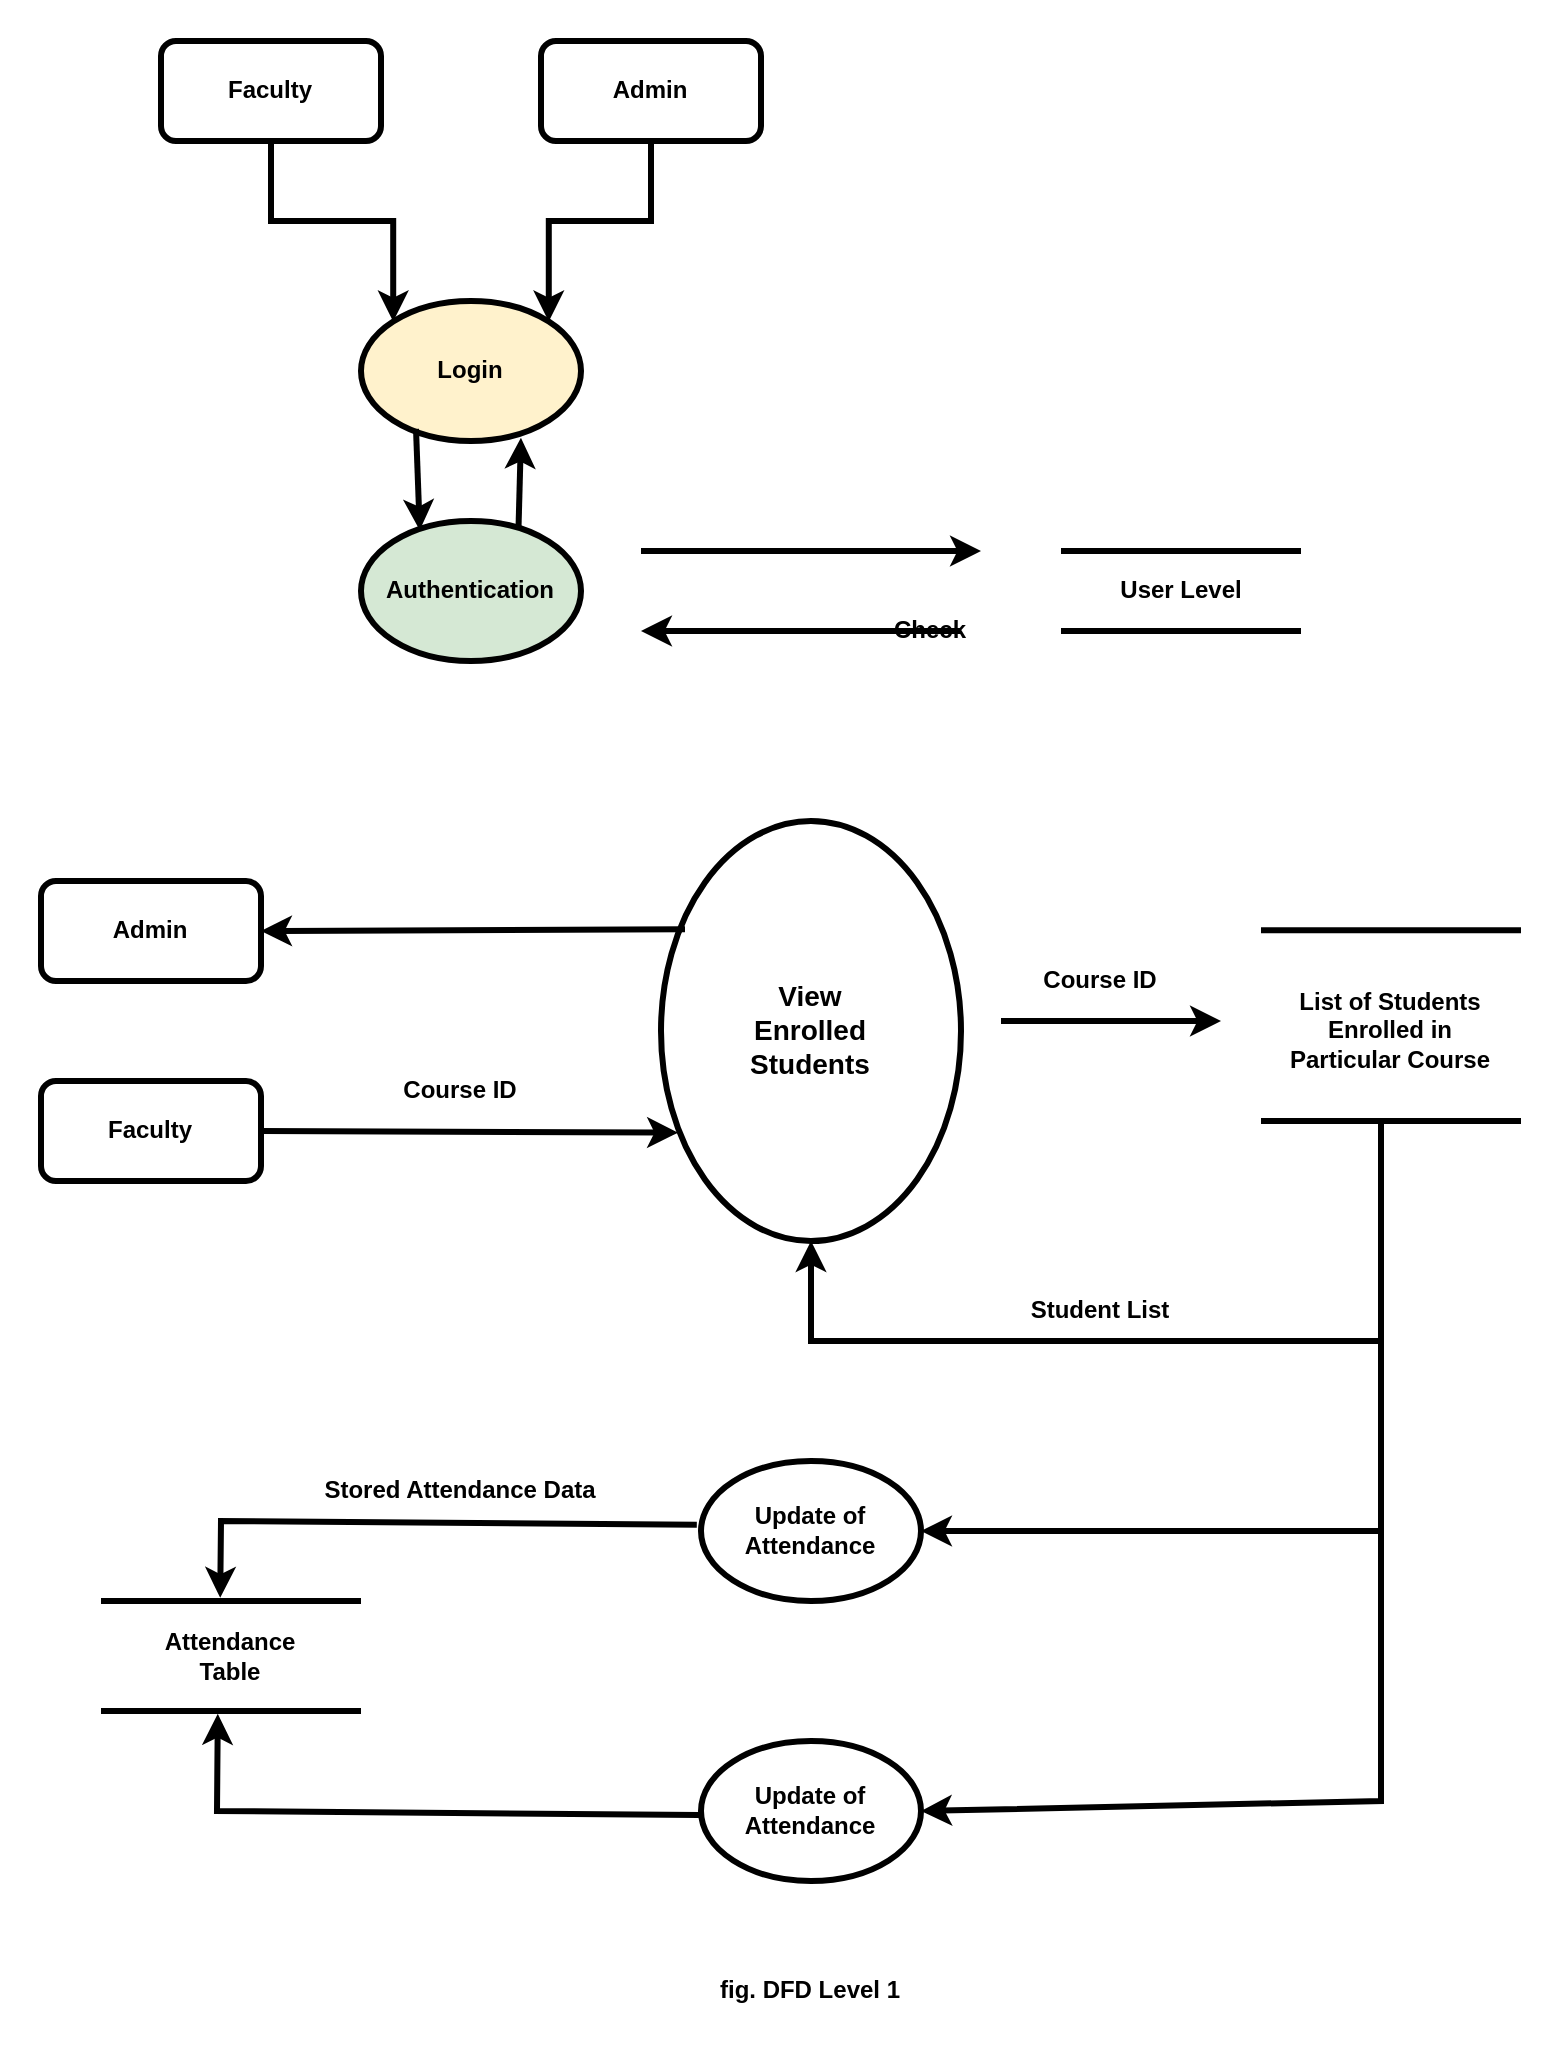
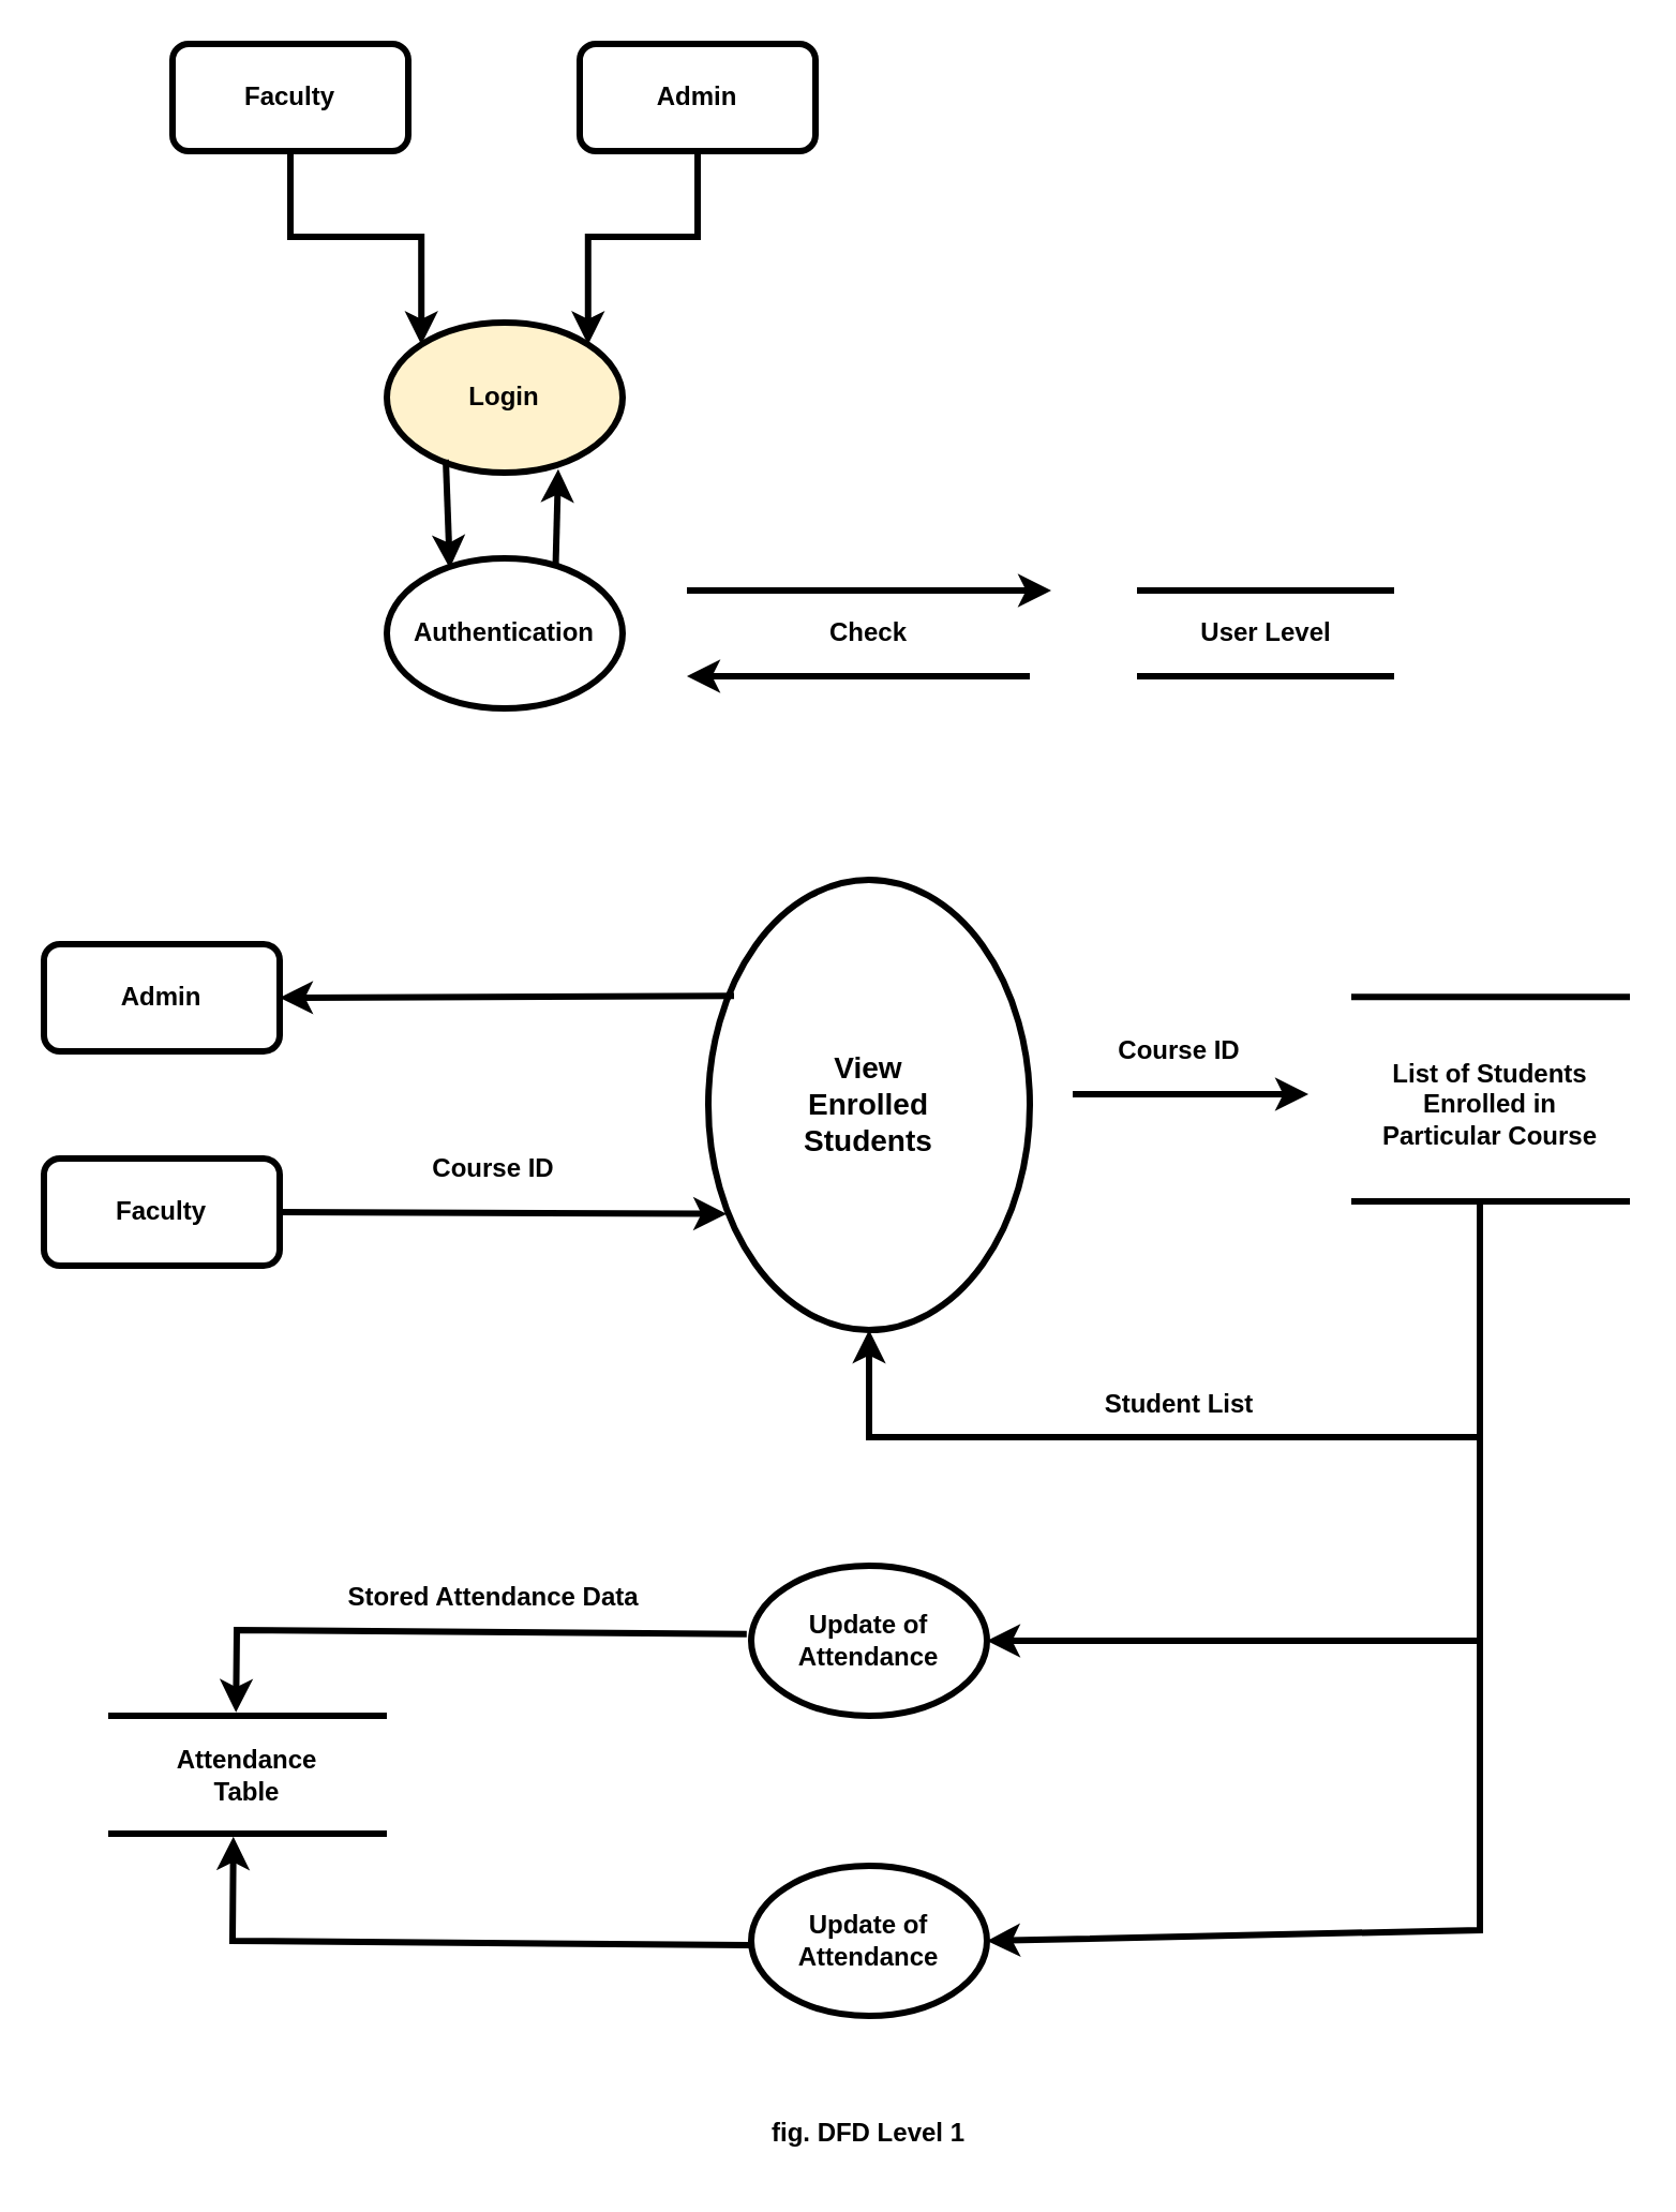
  <mxCell id="0" />
  <mxCell id="1" parent="0" />
  <mxCell id="2" style="edgeStyle=orthogonalEdgeStyle;rounded=0;orthogonalLoop=1;jettySize=auto;html=1;exitX=0.5;exitY=1;exitDx=0;exitDy=0;entryX=0;entryY=0;entryDx=0;entryDy=0;strokeWidth=3;" edge="1" parent="1" source="3" target="4"><mxGeometry relative="1" as="geometry" /></mxCell>
  <mxCell id="3" value="&lt;b&gt;Faculty&lt;/b&gt;" style="rounded=1;whiteSpace=wrap;html=1;strokeWidth=3;" vertex="1" parent="1"><mxGeometry x="80" y="20" width="110" height="50" as="geometry" /></mxCell>
  <mxCell id="4" value="&lt;b&gt;Login&lt;/b&gt;" style="ellipse;whiteSpace=wrap;html=1;strokeWidth=3;fillColor=#fff2cc;" vertex="1" parent="1"><mxGeometry x="180" y="150" width="110" height="70" as="geometry" /></mxCell>
- <mxCell id="5" value="&lt;b&gt;Authentication&lt;/b&gt;" style="ellipse;whiteSpace=wrap;html=1;strokeWidth=3;fillColor=#d5e8d4;" vertex="1" parent="1"><mxGeometry x="180" y="260" width="110" height="70" as="geometry" /></mxCell>
+ <mxCell id="5" value="&lt;b&gt;Authentication&lt;/b&gt;" style="ellipse;whiteSpace=wrap;html=1;strokeWidth=3;" vertex="1" parent="1"><mxGeometry x="180" y="260" width="110" height="70" as="geometry" /></mxCell>
  <mxCell id="6" style="edgeStyle=orthogonalEdgeStyle;rounded=0;orthogonalLoop=1;jettySize=auto;html=1;exitX=0.5;exitY=1;exitDx=0;exitDy=0;entryX=1;entryY=0;entryDx=0;entryDy=0;strokeWidth=3;" edge="1" parent="1" source="7" target="4"><mxGeometry relative="1" as="geometry" /></mxCell>
  <mxCell id="7" value="&lt;b&gt;Admin&lt;/b&gt;" style="rounded=1;whiteSpace=wrap;html=1;strokeWidth=3;" vertex="1" parent="1"><mxGeometry x="270" y="20" width="110" height="50" as="geometry" /></mxCell>
  <mxCell id="8" value="" style="endArrow=classic;html=1;rounded=0;entryX=0.267;entryY=0.066;entryDx=0;entryDy=0;entryPerimeter=0;exitX=0.25;exitY=0.914;exitDx=0;exitDy=0;exitPerimeter=0;strokeWidth=3;" edge="1" parent="1" source="4" target="5"><mxGeometry width="50" height="50" relative="1" as="geometry"><mxPoint x="210" y="229.36" as="sourcePoint" /><mxPoint x="210" y="260" as="targetPoint" /></mxGeometry></mxCell>
  <mxCell id="9" value="" style="endArrow=classic;html=1;rounded=0;exitX=0.716;exitY=0.048;exitDx=0;exitDy=0;exitPerimeter=0;entryX=0.727;entryY=0.977;entryDx=0;entryDy=0;entryPerimeter=0;strokeWidth=3;" edge="1" parent="1" source="5" target="4"><mxGeometry width="50" height="50" relative="1" as="geometry"><mxPoint x="290" y="230" as="sourcePoint" /><mxPoint x="340" y="180" as="targetPoint" /></mxGeometry></mxCell>
  <mxCell id="10" value="" style="group" connectable="0" vertex="1" parent="1"><mxGeometry x="530" y="275" width="120" height="40" as="geometry" /></mxCell>
  <mxCell id="11" value="" style="endArrow=none;html=1;rounded=0;strokeWidth=3;" edge="1" parent="10"><mxGeometry width="50" height="50" relative="1" as="geometry"><mxPoint as="sourcePoint" /><mxPoint x="120" as="targetPoint" /></mxGeometry></mxCell>
  <mxCell id="12" value="" style="endArrow=none;html=1;rounded=0;strokeWidth=3;" edge="1" parent="10"><mxGeometry width="50" height="50" relative="1" as="geometry"><mxPoint y="40" as="sourcePoint" /><mxPoint x="120" y="40" as="targetPoint" /></mxGeometry></mxCell>
  <mxCell id="13" value="&lt;b&gt;User Level&lt;/b&gt;" style="text;html=1;align=center;verticalAlign=middle;resizable=0;points=[];autosize=1;strokeColor=none;fillColor=none;" vertex="1" parent="10"><mxGeometry x="20" y="5" width="80" height="30" as="geometry" /></mxCell>
  <mxCell id="14" value="" style="endArrow=classic;html=1;rounded=0;strokeWidth=3;" edge="1" parent="1"><mxGeometry width="50" height="50" relative="1" as="geometry"><mxPoint x="320" y="275" as="sourcePoint" /><mxPoint x="490" y="275" as="targetPoint" /></mxGeometry></mxCell>
  <mxCell id="15" value="" style="endArrow=classic;html=1;rounded=0;fontStyle=1;strokeWidth=3;" edge="1" parent="1"><mxGeometry width="50" height="50" relative="1" as="geometry"><mxPoint x="480" y="315" as="sourcePoint" /><mxPoint x="320" y="315" as="targetPoint" /></mxGeometry></mxCell>
- <mxCell id="16" value="&lt;b&gt;Check&lt;/b&gt;" style="text;strokeColor=none;align=center;fillColor=none;html=1;verticalAlign=middle;whiteSpace=wrap;rounded=0;" vertex="1" parent="1"><mxGeometry x="435" y="300" width="60" height="30" as="geometry" /></mxCell>
+ <mxCell id="16" value="&lt;b&gt;Check&lt;/b&gt;" style="text;strokeColor=none;align=center;fillColor=none;html=1;verticalAlign=middle;whiteSpace=wrap;rounded=0;" vertex="1" parent="1"><mxGeometry x="375" y="280" width="60" height="30" as="geometry" /></mxCell>
  <mxCell id="17" value="&lt;font style=&quot;font-size: 14px;&quot;&gt;&lt;b&gt;View&lt;/b&gt;&lt;/font&gt;&lt;div style=&quot;font-size: 14px;&quot;&gt;&lt;font style=&quot;font-size: 14px;&quot;&gt;&lt;b&gt;Enrolled&lt;/b&gt;&lt;/font&gt;&lt;/div&gt;&lt;div style=&quot;font-size: 14px;&quot;&gt;&lt;font style=&quot;font-size: 14px;&quot;&gt;&lt;b&gt;Students&lt;/b&gt;&lt;/font&gt;&lt;/div&gt;" style="ellipse;whiteSpace=wrap;html=1;strokeWidth=3;" vertex="1" parent="1"><mxGeometry x="330" y="410" width="150" height="210" as="geometry" /></mxCell>
  <mxCell id="18" value="&lt;b&gt;Admin&lt;/b&gt;" style="rounded=1;whiteSpace=wrap;html=1;strokeWidth=3;" vertex="1" parent="1"><mxGeometry x="20" y="440" width="110" height="50" as="geometry" /></mxCell>
  <mxCell id="19" value="&lt;b&gt;Faculty&lt;/b&gt;" style="rounded=1;whiteSpace=wrap;html=1;strokeWidth=3;" vertex="1" parent="1"><mxGeometry x="20" y="540" width="110" height="50" as="geometry" /></mxCell>
  <mxCell id="20" value="" style="endArrow=classic;html=1;rounded=0;entryX=1;entryY=0.5;entryDx=0;entryDy=0;exitX=0.08;exitY=0.258;exitDx=0;exitDy=0;exitPerimeter=0;strokeWidth=3;" edge="1" parent="1" source="17" target="18"><mxGeometry width="50" height="50" relative="1" as="geometry"><mxPoint x="300" y="460" as="sourcePoint" /><mxPoint x="250" y="520" as="targetPoint" /></mxGeometry></mxCell>
  <mxCell id="21" value="" style="endArrow=classic;html=1;rounded=0;exitX=1;exitY=0.5;exitDx=0;exitDy=0;strokeWidth=3;entryX=0.057;entryY=0.742;entryDx=0;entryDy=0;entryPerimeter=0;" edge="1" parent="1" source="19" target="17"><mxGeometry width="50" height="50" relative="1" as="geometry"><mxPoint x="200" y="570" as="sourcePoint" /><mxPoint x="340" y="560" as="targetPoint" /></mxGeometry></mxCell>
  <mxCell id="22" value="&lt;b&gt;Course ID&lt;/b&gt;" style="text;strokeColor=none;align=center;fillColor=none;html=1;verticalAlign=middle;whiteSpace=wrap;rounded=0;" vertex="1" parent="1"><mxGeometry x="200" y="530" width="60" height="30" as="geometry" /></mxCell>
  <mxCell id="23" value="&lt;b&gt;List of Students&lt;br&gt;Enrolled in&lt;br&gt;Particular Course&lt;/b&gt;" style="text;strokeColor=none;align=center;fillColor=none;html=1;verticalAlign=middle;whiteSpace=wrap;rounded=0;" vertex="1" parent="1"><mxGeometry x="640" y="475" width="110" height="80" as="geometry" /></mxCell>
  <mxCell id="24" value="" style="endArrow=none;html=1;rounded=0;strokeWidth=3;" edge="1" parent="1"><mxGeometry width="50" height="50" relative="1" as="geometry"><mxPoint x="630" y="464.57" as="sourcePoint" /><mxPoint x="760" y="464.57" as="targetPoint" /></mxGeometry></mxCell>
  <mxCell id="25" value="" style="endArrow=none;html=1;rounded=0;strokeWidth=3;" edge="1" parent="1"><mxGeometry width="50" height="50" relative="1" as="geometry"><mxPoint x="630" y="560" as="sourcePoint" /><mxPoint x="760" y="560" as="targetPoint" /></mxGeometry></mxCell>
  <mxCell id="26" value="" style="endArrow=classic;html=1;rounded=0;strokeWidth=3;" edge="1" parent="1"><mxGeometry width="50" height="50" relative="1" as="geometry"><mxPoint x="500" y="510" as="sourcePoint" /><mxPoint x="610" y="510" as="targetPoint" /></mxGeometry></mxCell>
  <mxCell id="27" value="&lt;b&gt;Course ID&lt;/b&gt;" style="text;strokeColor=none;align=center;fillColor=none;html=1;verticalAlign=middle;whiteSpace=wrap;rounded=0;" vertex="1" parent="1"><mxGeometry x="520" y="475" width="60" height="30" as="geometry" /></mxCell>
  <mxCell id="28" value="" style="endArrow=classic;html=1;rounded=0;strokeWidth=3;entryX=0.5;entryY=1;entryDx=0;entryDy=0;" edge="1" parent="1" target="17"><mxGeometry width="50" height="50" relative="1" as="geometry"><mxPoint x="690" y="560" as="sourcePoint" /><mxPoint x="500" y="620" as="targetPoint" /><Array as="points"><mxPoint x="690" y="670" /><mxPoint x="405" y="670" /></Array></mxGeometry></mxCell>
  <mxCell id="29" value="&lt;b&gt;Student List&lt;/b&gt;" style="text;strokeColor=none;align=center;fillColor=none;html=1;verticalAlign=middle;whiteSpace=wrap;rounded=0;" vertex="1" parent="1"><mxGeometry x="505" y="640" width="90" height="30" as="geometry" /></mxCell>
  <mxCell id="30" value="&lt;b&gt;Update of Attendance&lt;/b&gt;" style="ellipse;whiteSpace=wrap;html=1;strokeWidth=3;" vertex="1" parent="1"><mxGeometry x="350" y="730" width="110" height="70" as="geometry" /></mxCell>
  <mxCell id="31" value="" style="endArrow=classic;html=1;rounded=0;strokeWidth=3;entryX=1;entryY=0.5;entryDx=0;entryDy=0;" edge="1" parent="1" target="30"><mxGeometry width="50" height="50" relative="1" as="geometry"><mxPoint x="690" y="670" as="sourcePoint" /><mxPoint x="810" y="660" as="targetPoint" /><Array as="points"><mxPoint x="690" y="765" /></Array></mxGeometry></mxCell>
  <mxCell id="32" value="&lt;b&gt;Update of Attendance&lt;/b&gt;" style="ellipse;whiteSpace=wrap;html=1;strokeWidth=3;" vertex="1" parent="1"><mxGeometry x="350" y="870" width="110" height="70" as="geometry" /></mxCell>
  <mxCell id="33" value="" style="endArrow=classic;html=1;rounded=0;strokeWidth=3;entryX=1;entryY=0.5;entryDx=0;entryDy=0;" edge="1" parent="1" target="32"><mxGeometry width="50" height="50" relative="1" as="geometry"><mxPoint x="690" y="760" as="sourcePoint" /><mxPoint x="460" y="855" as="targetPoint" /><Array as="points"><mxPoint x="690" y="900" /></Array></mxGeometry></mxCell>
  <mxCell id="34" value="" style="endArrow=none;html=1;rounded=0;strokeWidth=3;" edge="1" parent="1"><mxGeometry width="50" height="50" relative="1" as="geometry"><mxPoint x="50" y="800" as="sourcePoint" /><mxPoint x="180" y="800" as="targetPoint" /></mxGeometry></mxCell>
  <mxCell id="35" value="" style="endArrow=none;html=1;rounded=0;strokeWidth=3;" edge="1" parent="1"><mxGeometry width="50" height="50" relative="1" as="geometry"><mxPoint x="50" y="855" as="sourcePoint" /><mxPoint x="180" y="855" as="targetPoint" /></mxGeometry></mxCell>
  <mxCell id="36" value="&lt;b&gt;Attendance&lt;br&gt;Table&lt;/b&gt;" style="text;strokeColor=none;align=center;fillColor=none;html=1;verticalAlign=middle;whiteSpace=wrap;rounded=0;" vertex="1" parent="1"><mxGeometry x="60" y="800" width="110" height="55" as="geometry" /></mxCell>
  <mxCell id="37" value="" style="endArrow=classic;html=1;rounded=0;strokeWidth=3;exitX=-0.019;exitY=0.455;exitDx=0;exitDy=0;exitPerimeter=0;entryX=0.451;entryY=-0.029;entryDx=0;entryDy=0;entryPerimeter=0;" edge="1" parent="1" source="30" target="36"><mxGeometry width="50" height="50" relative="1" as="geometry"><mxPoint x="150" y="640" as="sourcePoint" /><mxPoint x="110" y="790" as="targetPoint" /><Array as="points"><mxPoint x="110" y="760" /></Array></mxGeometry></mxCell>
  <mxCell id="38" value="" style="endArrow=classic;html=1;rounded=0;strokeWidth=3;exitX=-0.019;exitY=0.455;exitDx=0;exitDy=0;exitPerimeter=0;entryX=0.44;entryY=1.026;entryDx=0;entryDy=0;entryPerimeter=0;" edge="1" parent="1" target="36"><mxGeometry width="50" height="50" relative="1" as="geometry"><mxPoint x="349" y="907" as="sourcePoint" /><mxPoint x="120" y="880" as="targetPoint" /><Array as="points"><mxPoint x="108" y="905" /></Array></mxGeometry></mxCell>
  <mxCell id="39" value="&lt;b&gt;Stored Attendance Data&lt;/b&gt;" style="text;strokeColor=none;align=center;fillColor=none;html=1;verticalAlign=middle;whiteSpace=wrap;rounded=0;" vertex="1" parent="1"><mxGeometry x="160" y="730" width="140" height="30" as="geometry" /></mxCell>
  <mxCell id="40" value="&lt;b&gt;fig. DFD Level 1&lt;/b&gt;" style="text;strokeColor=none;align=center;fillColor=none;html=1;verticalAlign=middle;whiteSpace=wrap;rounded=0;" vertex="1" parent="1"><mxGeometry x="340" y="980" width="130" height="30" as="geometry" /></mxCell>
